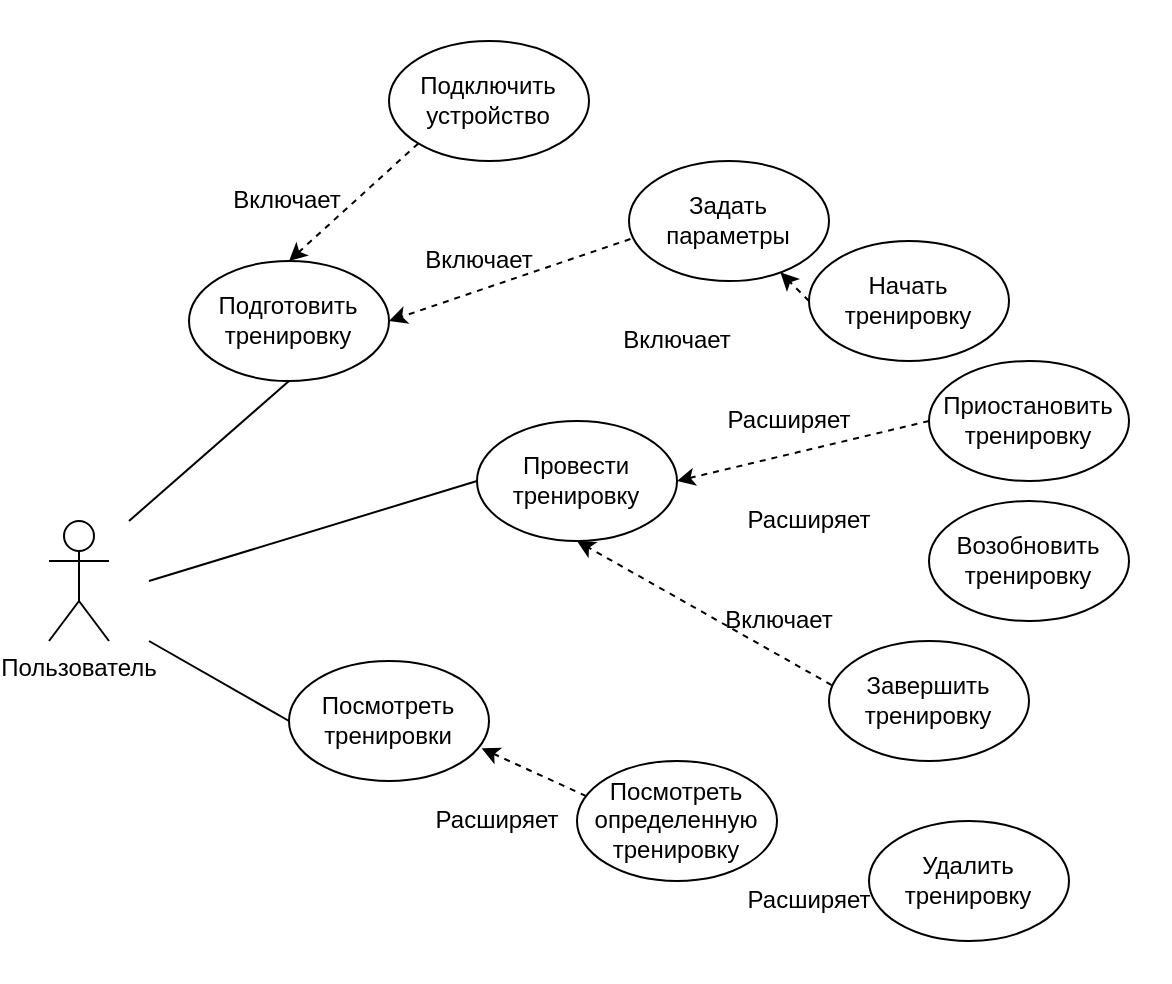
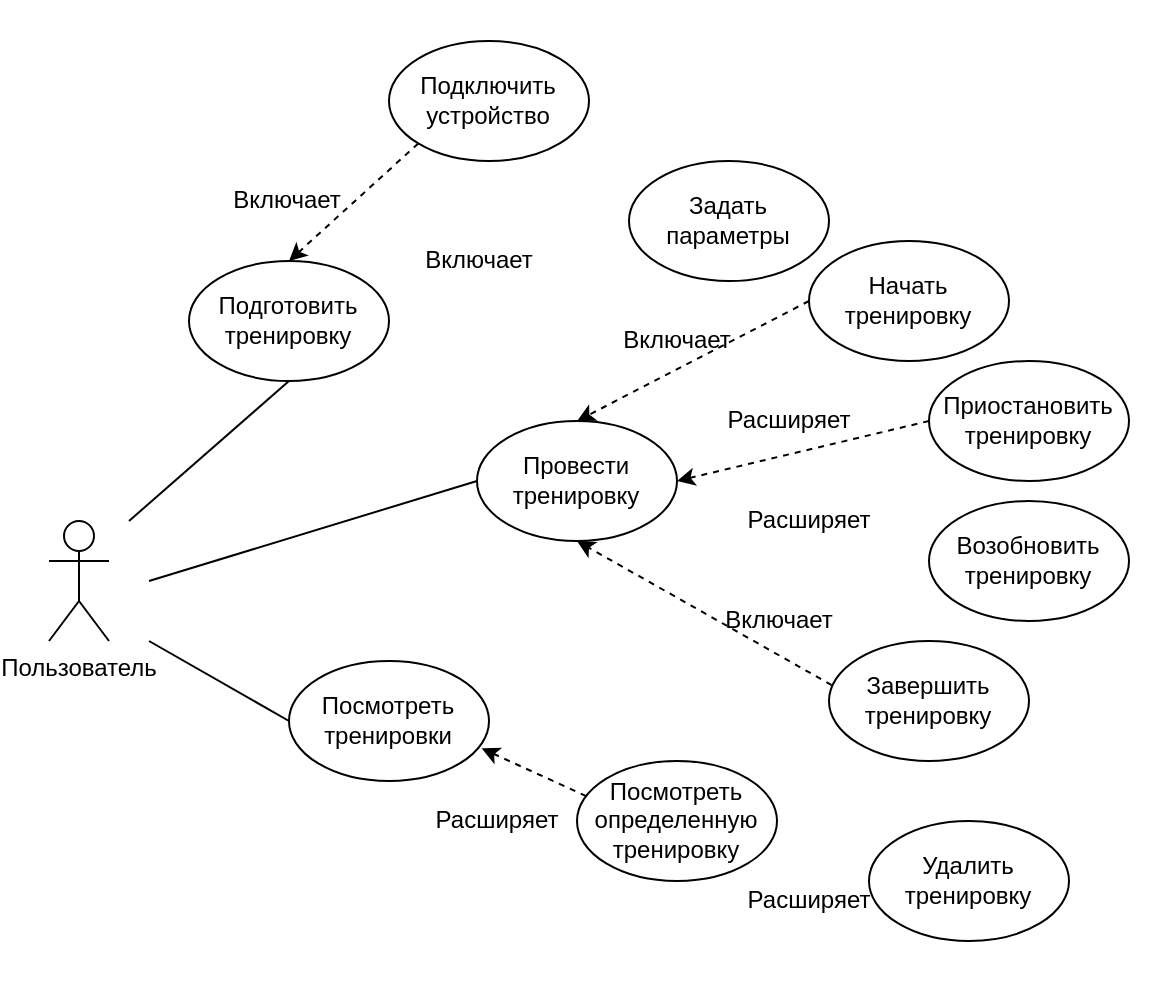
  <mxCell id="0" />
  <mxCell id="1" parent="0" />
  <mxCell id="2" value="Пользователь" style="shape=umlActor;verticalLabelPosition=bottom;verticalAlign=top;html=1;outlineConnect=0;" parent="1" vertex="1"><mxGeometry x="20" y="260" width="30" height="60" as="geometry" /></mxCell>
  <mxCell id="3" value="Подготовить тренировку" style="ellipse;whiteSpace=wrap;html=1;" parent="1" vertex="1"><mxGeometry x="90" y="130" width="100" height="60" as="geometry" /></mxCell>
  <mxCell id="4" value="Посмотреть тренировки" style="ellipse;whiteSpace=wrap;html=1;" parent="1" vertex="1"><mxGeometry x="140" y="330" width="100" height="60" as="geometry" /></mxCell>
  <mxCell id="5" value="Подключить устройство" style="ellipse;whiteSpace=wrap;html=1;" parent="1" vertex="1"><mxGeometry x="190" y="20" width="100" height="60" as="geometry" /></mxCell>
  <mxCell id="6" value="Задать параметры" style="ellipse;whiteSpace=wrap;html=1;" parent="1" vertex="1"><mxGeometry x="310" y="80" width="100" height="60" as="geometry" /></mxCell>
  <mxCell id="7" value="Начать тренировку" style="ellipse;whiteSpace=wrap;html=1;" parent="1" vertex="1"><mxGeometry x="400" y="120" width="100" height="60" as="geometry" /></mxCell>
  <mxCell id="8" value="Приостановить тренировку" style="ellipse;whiteSpace=wrap;html=1;" parent="1" vertex="1"><mxGeometry x="460" y="180" width="100" height="60" as="geometry" /></mxCell>
  <mxCell id="9" value="Завершить тренировку" style="ellipse;whiteSpace=wrap;html=1;" parent="1" vertex="1"><mxGeometry x="410" y="320" width="100" height="60" as="geometry" /></mxCell>
  <mxCell id="10" value="Посмотреть определенную тренировку" style="ellipse;whiteSpace=wrap;html=1;" parent="1" vertex="1"><mxGeometry x="284" y="380" width="100" height="60" as="geometry" /></mxCell>
  <mxCell id="11" value="" style="endArrow=none;html=1;rounded=0;entryX=0.5;entryY=1;entryDx=0;entryDy=0;" parent="1" target="3" edge="1"><mxGeometry width="50" height="50" relative="1" as="geometry"><mxPoint x="60" y="260" as="sourcePoint" /><mxPoint x="130" y="220" as="targetPoint" /></mxGeometry></mxCell>
  <mxCell id="12" value="" style="endArrow=none;html=1;rounded=0;" parent="1" edge="1"><mxGeometry width="50" height="50" relative="1" as="geometry"><mxPoint x="140" y="360" as="sourcePoint" /><mxPoint x="70" y="320" as="targetPoint" /><Array as="points"><mxPoint x="140" y="360" /></Array></mxGeometry></mxCell>
  <mxCell id="13" value="Удалить тренировку" style="ellipse;whiteSpace=wrap;html=1;" parent="1" vertex="1"><mxGeometry x="430" y="410" width="100" height="60" as="geometry" /></mxCell>
  <mxCell id="14" value="" style="endArrow=classic;html=1;rounded=0;dashed=1;entryX=0.5;entryY=0;entryDx=0;entryDy=0;exitX=0;exitY=1;exitDx=0;exitDy=0;" parent="1" source="5" target="3" edge="1"><mxGeometry width="50" height="50" relative="1" as="geometry"><mxPoint x="204" y="180" as="sourcePoint" /><mxPoint x="254" y="130" as="targetPoint" /></mxGeometry></mxCell>
- <mxCell id="15" value="" style="endArrow=classic;html=1;rounded=0;dashed=1;exitX=0.007;exitY=0.65;exitDx=0;exitDy=0;entryX=1;entryY=0.5;entryDx=0;entryDy=0;exitPerimeter=0;" parent="1" source="6" target="3" edge="1"><mxGeometry width="50" height="50" relative="1" as="geometry"><mxPoint x="245" y="130" as="sourcePoint" /><mxPoint x="130" y="120" as="targetPoint" /></mxGeometry></mxCell>
  <mxCell id="16" value="Включает" style="text;html=1;align=center;verticalAlign=middle;resizable=0;points=[];autosize=1;strokeColor=none;fillColor=none;" parent="1" vertex="1"><mxGeometry x="104" y="90" width="70" height="20" as="geometry" /></mxCell>
  <mxCell id="17" value="Включает" style="text;html=1;align=center;verticalAlign=middle;resizable=0;points=[];autosize=1;strokeColor=none;fillColor=none;" parent="1" vertex="1"><mxGeometry x="200" y="120" width="70" height="20" as="geometry" /></mxCell>
  <mxCell id="18" value="Провести тренировку" style="ellipse;whiteSpace=wrap;html=1;" parent="1" vertex="1"><mxGeometry x="234" y="210" width="100" height="60" as="geometry" /></mxCell>
- <mxCell id="19" value="" style="endArrow=classic;html=1;rounded=0;dashed=1;exitX=0;exitY=0.5;exitDx=0;exitDy=0;" parent="1" source="7" target="6" edge="1"><mxGeometry width="50" height="50" relative="1" as="geometry"><mxPoint x="255" y="110" as="sourcePoint" /><mxPoint x="140" y="130" as="targetPoint" /></mxGeometry></mxCell>
+ <mxCell id="19" value="" style="endArrow=classic;html=1;rounded=0;dashed=1;exitX=0;exitY=0.5;exitDx=0;exitDy=0;entryX=0.5;entryY=0;entryDx=0;entryDy=0;" parent="1" source="7" target="18" edge="1"><mxGeometry width="50" height="50" relative="1" as="geometry"><mxPoint x="255" y="110" as="sourcePoint" /><mxPoint x="140" y="130" as="targetPoint" /></mxGeometry></mxCell>
  <mxCell id="20" value="" style="endArrow=classic;html=1;rounded=0;dashed=1;exitX=0;exitY=0.5;exitDx=0;exitDy=0;entryX=1;entryY=0.5;entryDx=0;entryDy=0;" parent="1" source="8" target="18" edge="1"><mxGeometry width="50" height="50" relative="1" as="geometry"><mxPoint x="265" y="120" as="sourcePoint" /><mxPoint x="150" y="140" as="targetPoint" /></mxGeometry></mxCell>
  <mxCell id="21" value="" style="endArrow=classic;html=1;rounded=0;dashed=1;exitX=0.013;exitY=0.367;exitDx=0;exitDy=0;entryX=0.5;entryY=1;entryDx=0;entryDy=0;exitPerimeter=0;" parent="1" source="9" target="18" edge="1"><mxGeometry width="50" height="50" relative="1" as="geometry"><mxPoint x="275" y="130" as="sourcePoint" /><mxPoint x="160" y="150" as="targetPoint" /></mxGeometry></mxCell>
  <mxCell id="22" value="" style="endArrow=none;html=1;rounded=0;entryX=0;entryY=0.5;entryDx=0;entryDy=0;" parent="1" target="18" edge="1"><mxGeometry width="50" height="50" relative="1" as="geometry"><mxPoint x="70" y="290" as="sourcePoint" /><mxPoint x="170" y="260" as="targetPoint" /></mxGeometry></mxCell>
  <mxCell id="23" value="Включает" style="text;html=1;align=center;verticalAlign=middle;resizable=0;points=[];autosize=1;strokeColor=none;fillColor=none;" parent="1" vertex="1"><mxGeometry x="299" y="160" width="70" height="20" as="geometry" /></mxCell>
  <mxCell id="24" value="Расширяет" style="text;html=1;align=center;verticalAlign=middle;resizable=0;points=[];autosize=1;strokeColor=none;fillColor=none;" parent="1" vertex="1"><mxGeometry x="350" y="200" width="80" height="20" as="geometry" /></mxCell>
  <mxCell id="25" value="Включает" style="text;html=1;align=center;verticalAlign=middle;resizable=0;points=[];autosize=1;strokeColor=none;fillColor=none;" parent="1" vertex="1"><mxGeometry x="350" y="300" width="70" height="20" as="geometry" /></mxCell>
  <mxCell id="26" value="Расширяет" style="text;html=1;align=center;verticalAlign=middle;resizable=0;points=[];autosize=1;strokeColor=none;fillColor=none;" parent="1" vertex="1"><mxGeometry x="360" y="440" width="80" height="20" as="geometry" /></mxCell>
  <mxCell id="27" value="Возобновить тренировку" style="ellipse;whiteSpace=wrap;html=1;" parent="1" vertex="1"><mxGeometry x="460" y="250" width="100" height="60" as="geometry" /></mxCell>
  <mxCell id="28" value="Расширяет" style="text;html=1;align=center;verticalAlign=middle;resizable=0;points=[];autosize=1;strokeColor=none;fillColor=none;" parent="1" vertex="1"><mxGeometry x="360" y="250" width="80" height="20" as="geometry" /></mxCell>
  <mxCell id="29" value="" style="endArrow=classic;html=1;rounded=0;dashed=1;exitX=0.046;exitY=0.293;exitDx=0;exitDy=0;entryX=0.963;entryY=0.728;entryDx=0;entryDy=0;entryPerimeter=0;exitPerimeter=0;" edge="1" parent="1" source="10" target="4"><mxGeometry width="50" height="50" relative="1" as="geometry"><mxPoint x="440" y="450" as="sourcePoint" /><mxPoint x="379.355" y="441.213" as="targetPoint" /></mxGeometry></mxCell>
  <mxCell id="30" value="Расширяет" style="text;html=1;align=center;verticalAlign=middle;resizable=0;points=[];autosize=1;strokeColor=none;fillColor=none;" vertex="1" parent="1"><mxGeometry x="204" y="400" width="80" height="20" as="geometry" /></mxCell>
